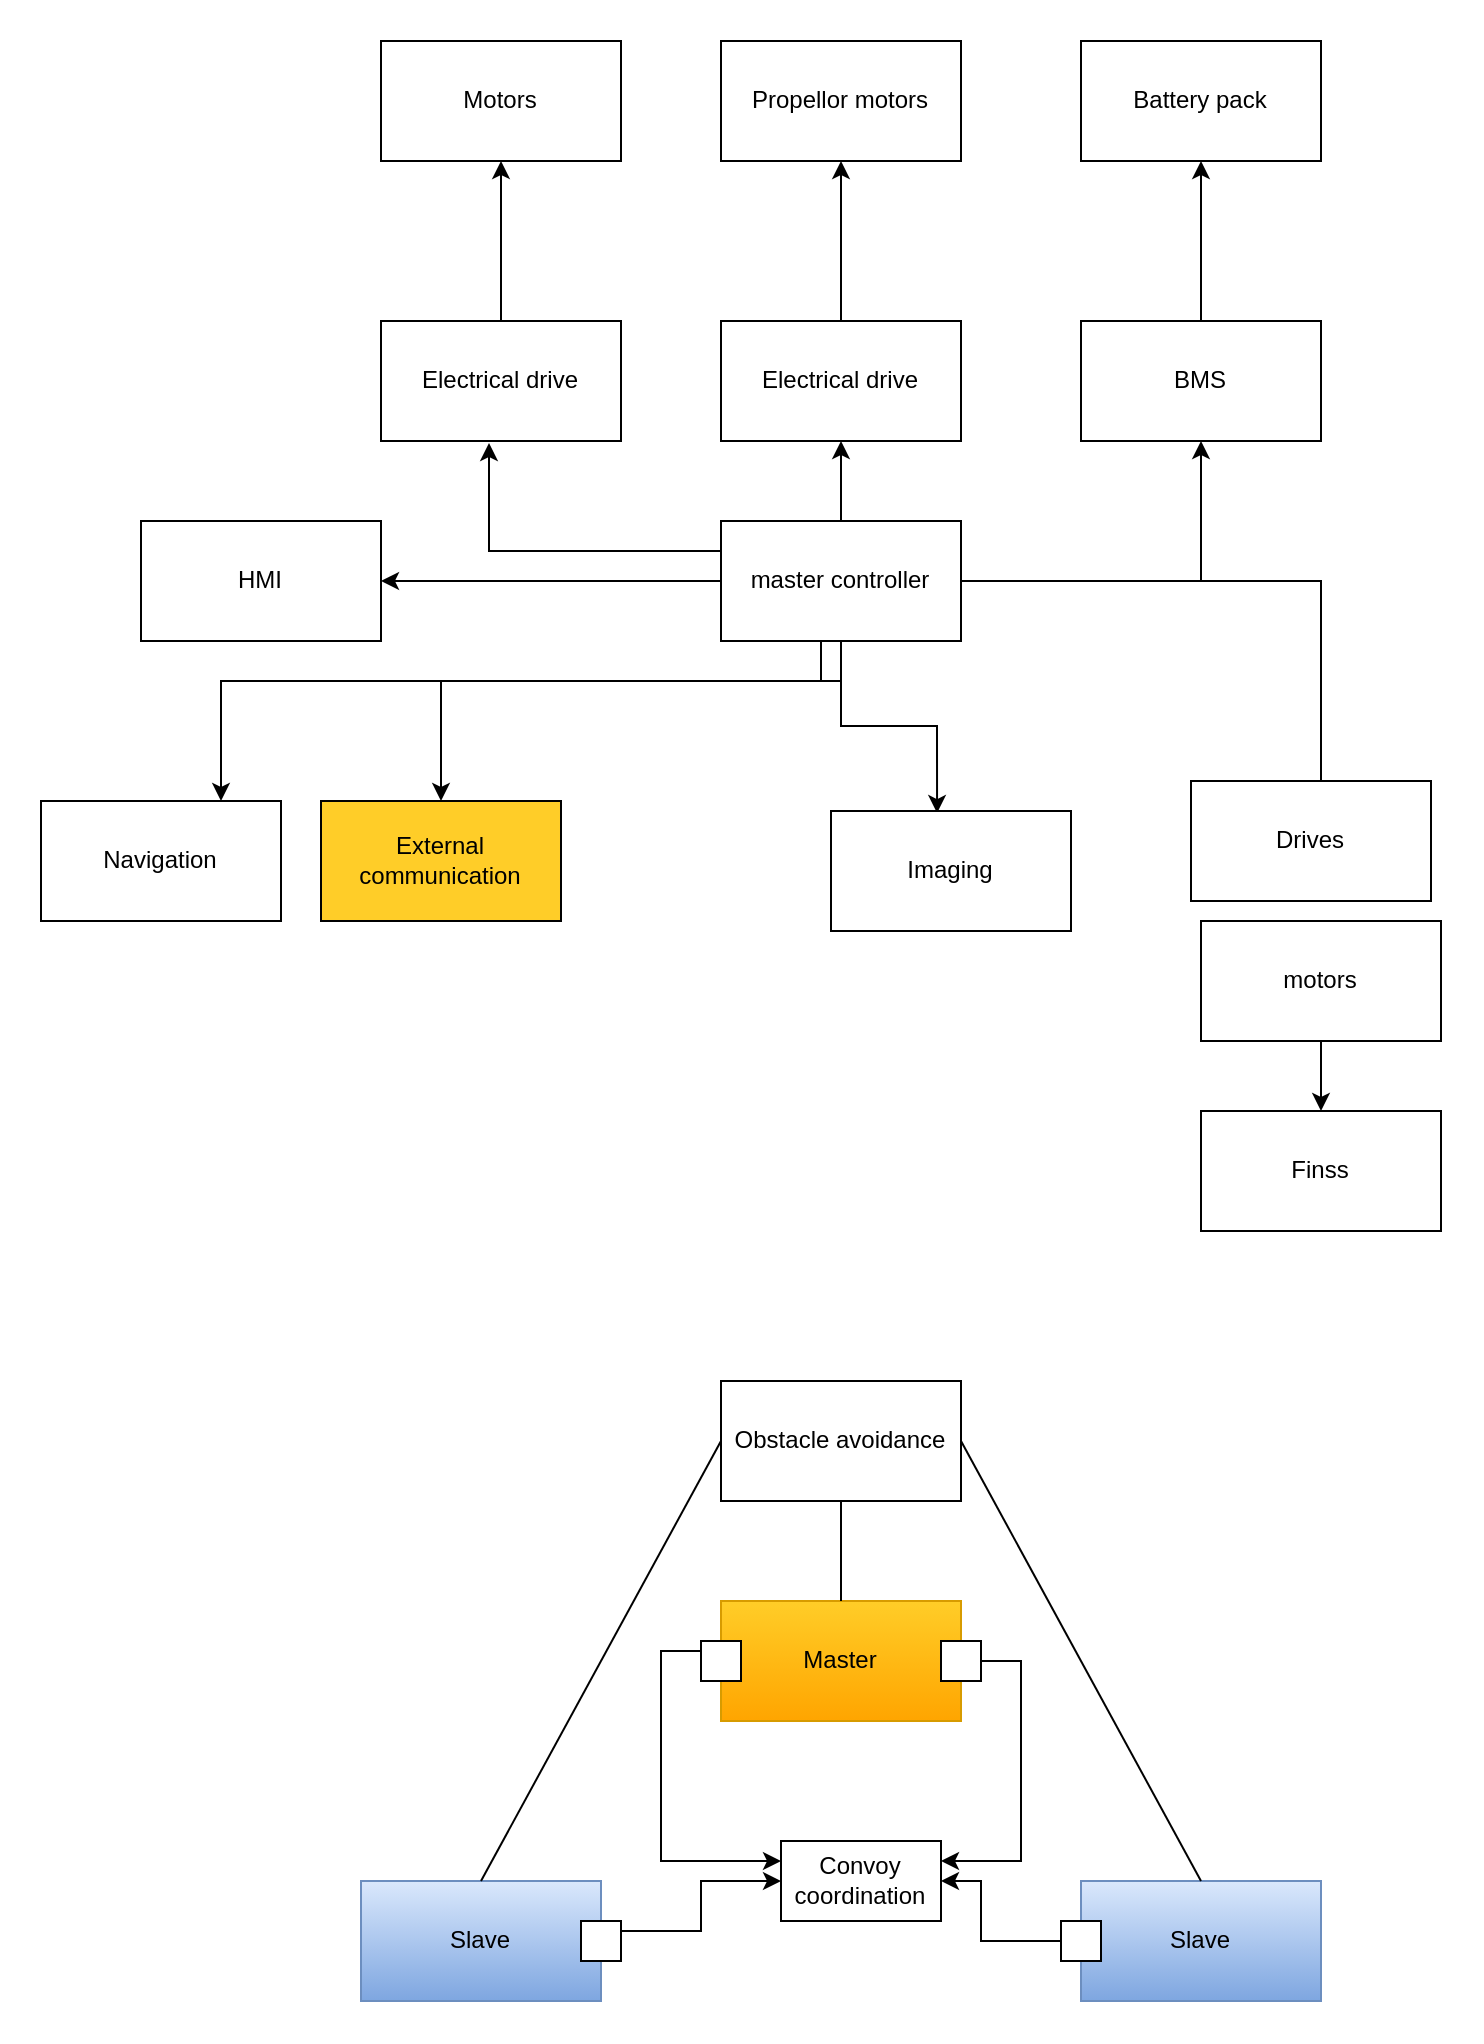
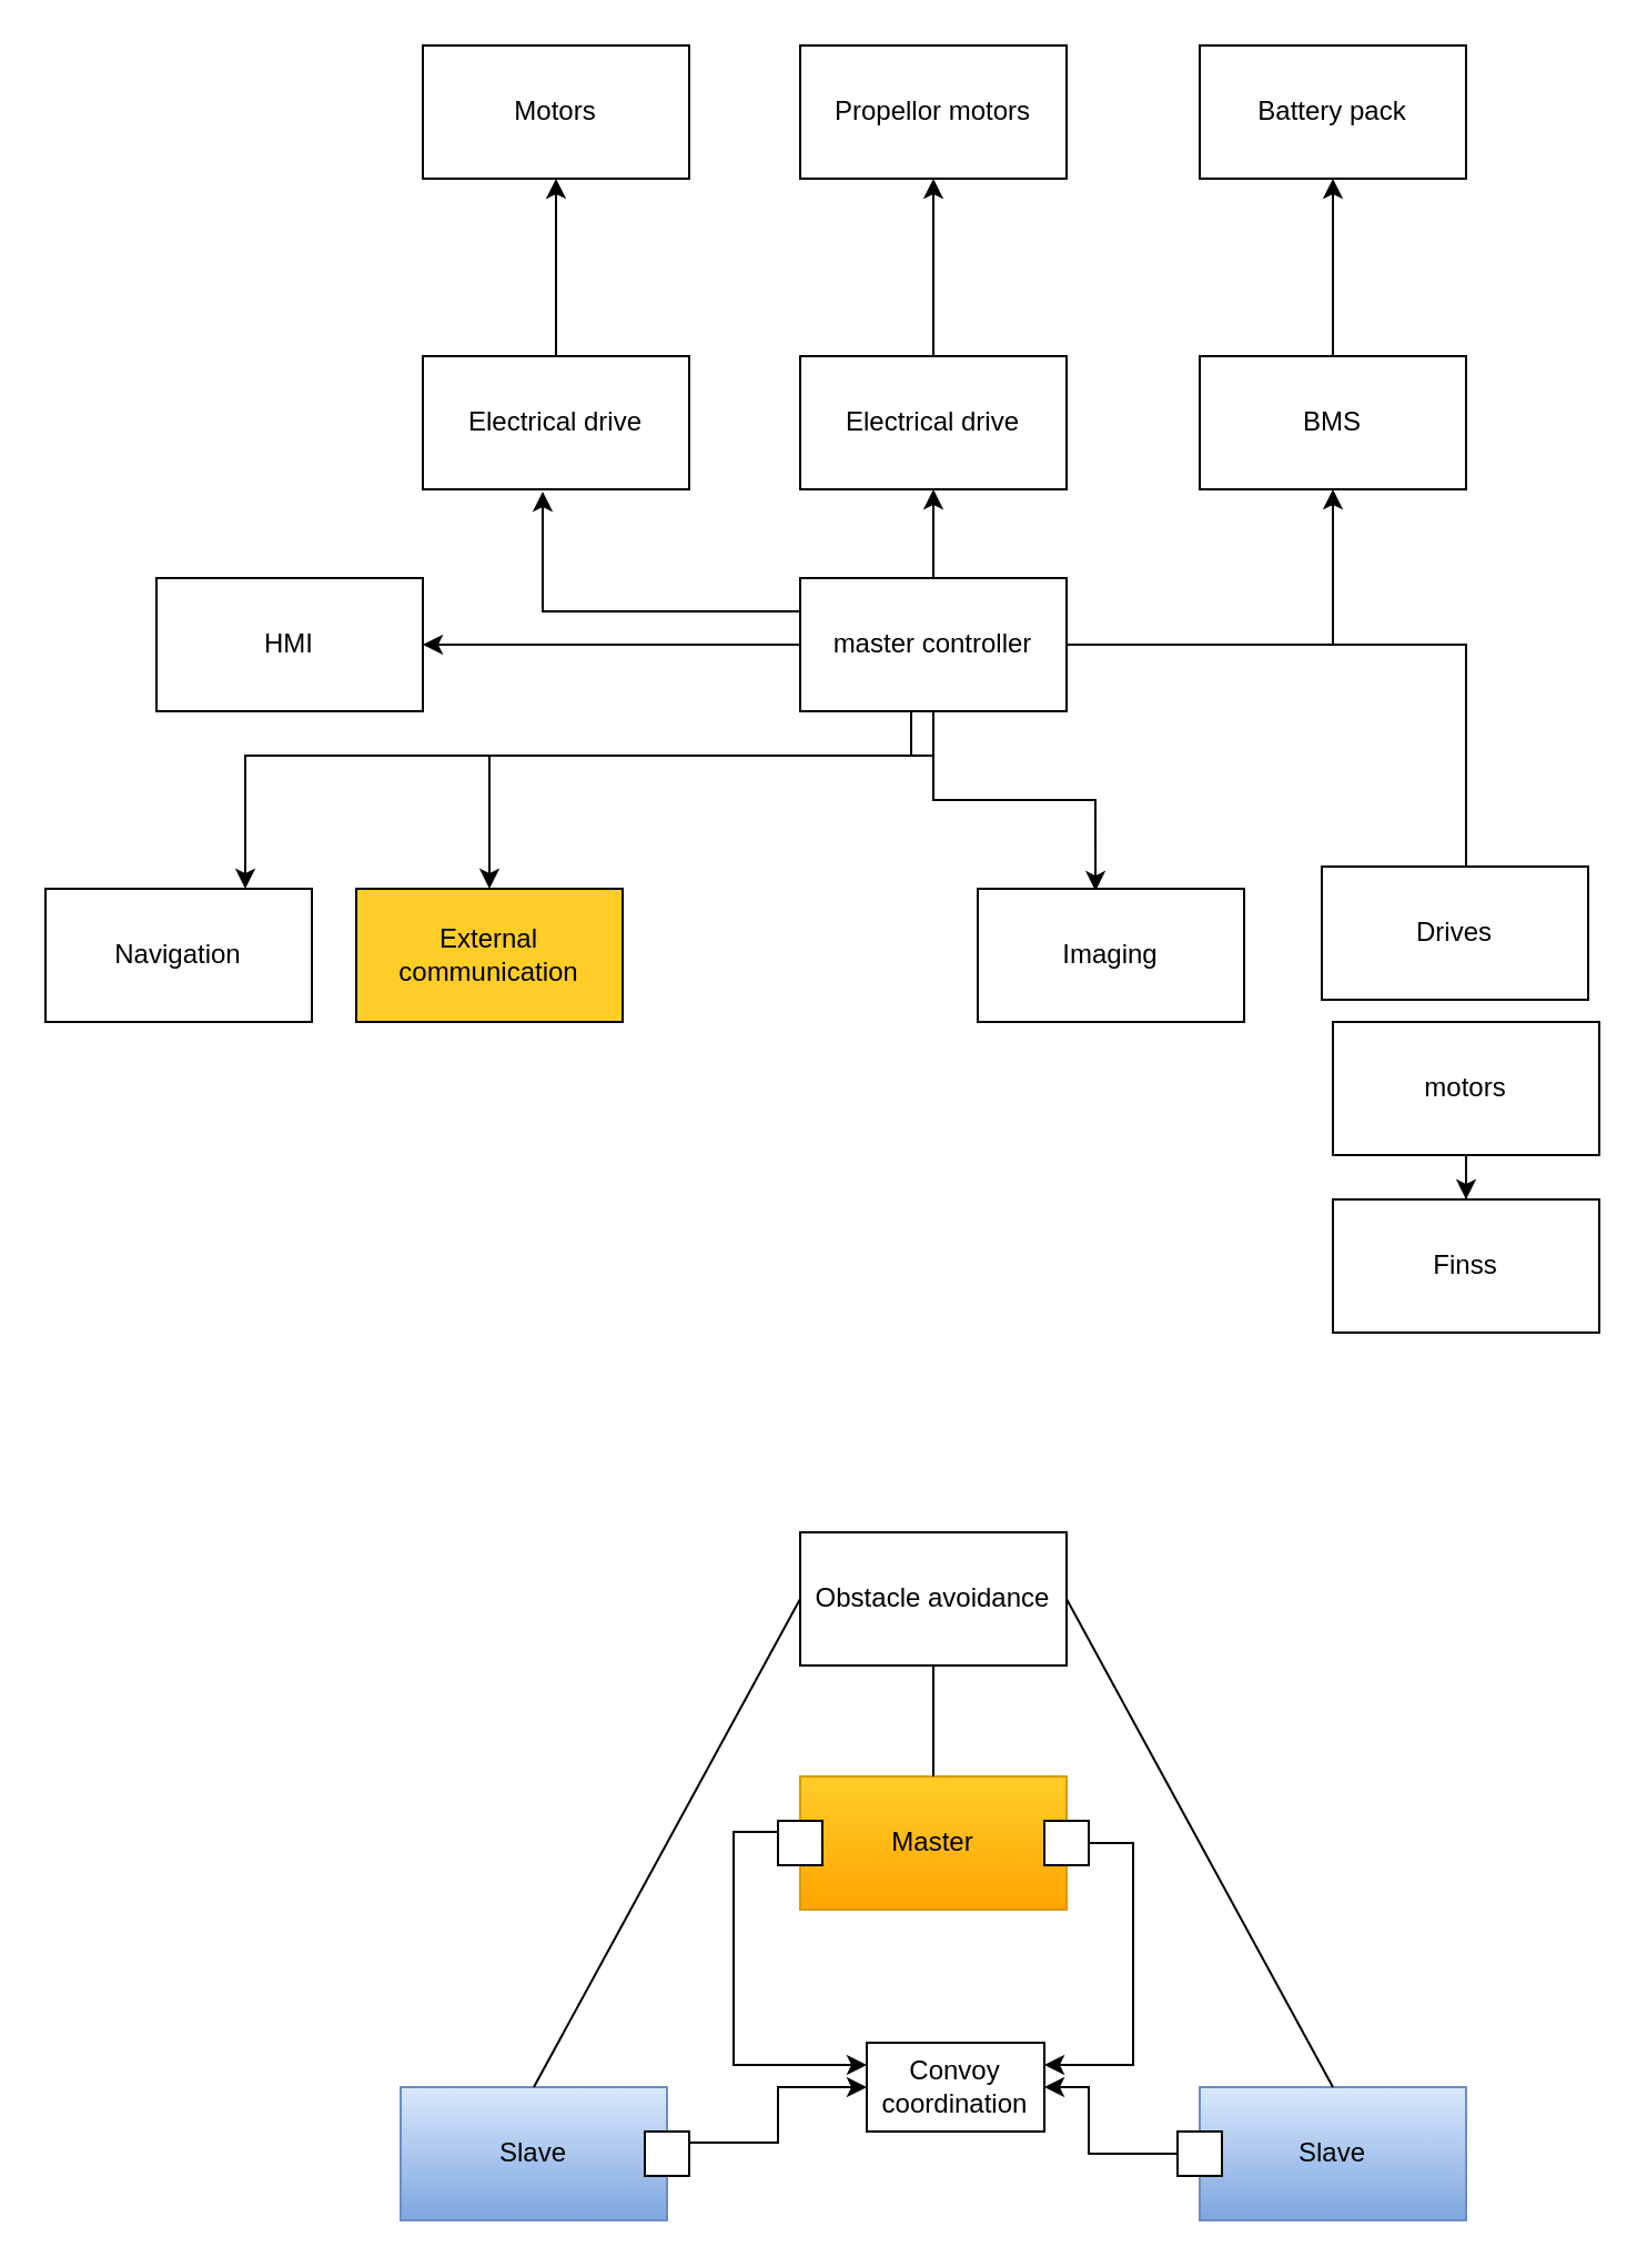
  <mxCell id="0" />
  <mxCell id="1" parent="0" />
  <mxCell id="2" value="" style="edgeStyle=orthogonalEdgeStyle;rounded=0;orthogonalLoop=1;jettySize=auto;html=1;" edge="1" parent="1" source="10" target="18"><mxGeometry relative="1" as="geometry" /></mxCell>
  <mxCell id="3" value="" style="edgeStyle=orthogonalEdgeStyle;rounded=0;orthogonalLoop=1;jettySize=auto;html=1;" edge="1" parent="1" source="10" target="17"><mxGeometry relative="1" as="geometry"><Array as="points"><mxPoint x="420" y="340" /><mxPoint x="220" y="340" /></Array></mxGeometry></mxCell>
  <mxCell id="4" value="" style="edgeStyle=orthogonalEdgeStyle;rounded=0;orthogonalLoop=1;jettySize=auto;html=1;" edge="1" parent="1" source="10" target="15"><mxGeometry relative="1" as="geometry" /></mxCell>
  <mxCell id="5" style="edgeStyle=orthogonalEdgeStyle;rounded=0;orthogonalLoop=1;jettySize=auto;html=1;exitX=0;exitY=0.25;exitDx=0;exitDy=0;entryX=0.45;entryY=1.017;entryDx=0;entryDy=0;entryPerimeter=0;" edge="1" parent="1" source="10" target="21"><mxGeometry relative="1" as="geometry" /></mxCell>
  <mxCell id="6" style="edgeStyle=orthogonalEdgeStyle;rounded=0;orthogonalLoop=1;jettySize=auto;html=1;exitX=0.5;exitY=1;exitDx=0;exitDy=0;entryX=0.442;entryY=0.017;entryDx=0;entryDy=0;entryPerimeter=0;" edge="1" parent="1" source="10" target="19"><mxGeometry relative="1" as="geometry" /></mxCell>
  <mxCell id="7" value="" style="edgeStyle=orthogonalEdgeStyle;rounded=0;orthogonalLoop=1;jettySize=auto;html=1;" edge="1" parent="1" source="10" target="12"><mxGeometry relative="1" as="geometry" /></mxCell>
  <mxCell id="8" style="edgeStyle=orthogonalEdgeStyle;rounded=0;orthogonalLoop=1;jettySize=auto;html=1;exitX=1;exitY=0.5;exitDx=0;exitDy=0;entryX=0.5;entryY=-0.167;entryDx=0;entryDy=0;entryPerimeter=0;" edge="1" parent="1" source="10" target="24"><mxGeometry relative="1" as="geometry" /></mxCell>
  <mxCell id="9" style="edgeStyle=orthogonalEdgeStyle;rounded=0;orthogonalLoop=1;jettySize=auto;html=1;entryX=0.75;entryY=0;entryDx=0;entryDy=0;" edge="1" parent="1" target="27"><mxGeometry relative="1" as="geometry"><mxPoint x="420" y="330" as="sourcePoint" /><Array as="points"><mxPoint x="420" y="290" /><mxPoint x="410" y="290" /><mxPoint x="410" y="340" /><mxPoint x="110" y="340" /></Array></mxGeometry></mxCell>
  <mxCell id="10" value="master controller" style="rounded=0;whiteSpace=wrap;html=1;" vertex="1" parent="1"><mxGeometry x="360" y="260" width="120" height="60" as="geometry" /></mxCell>
  <mxCell id="11" value="" style="edgeStyle=orthogonalEdgeStyle;rounded=0;orthogonalLoop=1;jettySize=auto;html=1;" edge="1" parent="1" source="12" target="13"><mxGeometry relative="1" as="geometry" /></mxCell>
  <mxCell id="12" value="BMS" style="rounded=0;whiteSpace=wrap;html=1;" vertex="1" parent="1"><mxGeometry x="540" y="160" width="120" height="60" as="geometry" /></mxCell>
  <mxCell id="13" value="Battery pack" style="rounded=0;whiteSpace=wrap;html=1;" vertex="1" parent="1"><mxGeometry x="540" y="20" width="120" height="60" as="geometry" /></mxCell>
  <mxCell id="14" value="" style="edgeStyle=orthogonalEdgeStyle;rounded=0;orthogonalLoop=1;jettySize=auto;html=1;" edge="1" parent="1" source="15" target="16"><mxGeometry relative="1" as="geometry" /></mxCell>
  <mxCell id="15" value="Electrical drive" style="rounded=0;whiteSpace=wrap;html=1;" vertex="1" parent="1"><mxGeometry x="360" y="160" width="120" height="60" as="geometry" /></mxCell>
  <mxCell id="16" value="Propellor motors" style="rounded=0;whiteSpace=wrap;html=1;" vertex="1" parent="1"><mxGeometry x="360" y="20" width="120" height="60" as="geometry" /></mxCell>
  <mxCell id="17" value="External communication" style="rounded=0;whiteSpace=wrap;html=1;fillColor=#ffcd28;" vertex="1" parent="1"><mxGeometry x="160" y="400" width="120" height="60" as="geometry" /></mxCell>
  <mxCell id="18" value="HMI" style="rounded=0;whiteSpace=wrap;html=1;" vertex="1" parent="1"><mxGeometry x="70" y="260" width="120" height="60" as="geometry" /></mxCell>
- <mxCell id="19" value="Imaging" style="rounded=0;whiteSpace=wrap;html=1;" vertex="1" parent="1"><mxGeometry x="415" y="405" width="120" height="60" as="geometry" /></mxCell>
+ <mxCell id="19" value="Imaging" style="rounded=0;whiteSpace=wrap;html=1;" vertex="1" parent="1"><mxGeometry x="440" y="400" width="120" height="60" as="geometry" /></mxCell>
  <mxCell id="20" value="" style="edgeStyle=orthogonalEdgeStyle;rounded=0;orthogonalLoop=1;jettySize=auto;html=1;" edge="1" parent="1" source="21" target="22"><mxGeometry relative="1" as="geometry" /></mxCell>
  <mxCell id="21" value="Electrical drive" style="rounded=0;whiteSpace=wrap;html=1;" vertex="1" parent="1"><mxGeometry x="190" y="160" width="120" height="60" as="geometry" /></mxCell>
  <mxCell id="22" value="Motors" style="rounded=0;whiteSpace=wrap;html=1;" vertex="1" parent="1"><mxGeometry x="190" y="20" width="120" height="60" as="geometry" /></mxCell>
  <mxCell id="23" value="" style="edgeStyle=orthogonalEdgeStyle;rounded=0;orthogonalLoop=1;jettySize=auto;html=1;" edge="1" parent="1" source="24" target="25"><mxGeometry relative="1" as="geometry" /></mxCell>
  <mxCell id="24" value="motors" style="rounded=0;whiteSpace=wrap;html=1;" vertex="1" parent="1"><mxGeometry x="600" y="460" width="120" height="60" as="geometry" /></mxCell>
- <mxCell id="25" value="Finss" style="rounded=0;whiteSpace=wrap;html=1;" vertex="1" parent="1"><mxGeometry x="600" y="555" width="120" height="60" as="geometry" /></mxCell>
+ <mxCell id="25" value="Finss" style="rounded=0;whiteSpace=wrap;html=1;" vertex="1" parent="1"><mxGeometry x="600" y="540" width="120" height="60" as="geometry" /></mxCell>
  <mxCell id="26" value="Drives" style="rounded=0;whiteSpace=wrap;html=1;" vertex="1" parent="1"><mxGeometry x="595" y="390" width="120" height="60" as="geometry" /></mxCell>
  <mxCell id="27" value="Navigation" style="rounded=0;whiteSpace=wrap;html=1;" vertex="1" parent="1"><mxGeometry x="20" y="400" width="120" height="60" as="geometry" /></mxCell>
  <mxCell id="28" value="Master" style="rounded=0;whiteSpace=wrap;html=1;gradientColor=#ffa500;fillColor=#ffcd28;strokeColor=#d79b00;" vertex="1" parent="1"><mxGeometry x="360" y="800" width="120" height="60" as="geometry" /></mxCell>
  <mxCell id="29" value="Slave" style="rounded=0;whiteSpace=wrap;html=1;gradientColor=#7ea6e0;fillColor=#dae8fc;strokeColor=#6c8ebf;" vertex="1" parent="1"><mxGeometry x="180" y="940" width="120" height="60" as="geometry" /></mxCell>
  <mxCell id="30" value="Slave" style="rounded=0;whiteSpace=wrap;html=1;gradientColor=#7ea6e0;fillColor=#dae8fc;strokeColor=#6c8ebf;" vertex="1" parent="1"><mxGeometry x="540" y="940" width="120" height="60" as="geometry" /></mxCell>
  <mxCell id="31" style="edgeStyle=orthogonalEdgeStyle;rounded=0;orthogonalLoop=1;jettySize=auto;html=1;exitX=1;exitY=0.25;exitDx=0;exitDy=0;entryX=0;entryY=0.5;entryDx=0;entryDy=0;" edge="1" parent="1" source="32" target="39"><mxGeometry relative="1" as="geometry" /></mxCell>
  <mxCell id="32" value="" style="rounded=0;whiteSpace=wrap;html=1;" vertex="1" parent="1"><mxGeometry x="290" y="960" width="20" height="20" as="geometry" /></mxCell>
  <mxCell id="33" style="edgeStyle=orthogonalEdgeStyle;rounded=0;orthogonalLoop=1;jettySize=auto;html=1;exitX=0;exitY=0.5;exitDx=0;exitDy=0;entryX=1;entryY=0.5;entryDx=0;entryDy=0;" edge="1" parent="1" source="34" target="39"><mxGeometry relative="1" as="geometry"><mxPoint x="466" y="1020" as="targetPoint" /><mxPoint x="500" y="980" as="sourcePoint" /><Array as="points"><mxPoint x="490" y="970" /><mxPoint x="490" y="940" /></Array></mxGeometry></mxCell>
  <mxCell id="34" value="" style="rounded=0;whiteSpace=wrap;html=1;" vertex="1" parent="1"><mxGeometry x="530" y="960" width="20" height="20" as="geometry" /></mxCell>
  <mxCell id="35" style="edgeStyle=orthogonalEdgeStyle;rounded=0;orthogonalLoop=1;jettySize=auto;html=1;exitX=0;exitY=0.25;exitDx=0;exitDy=0;entryX=0;entryY=0.25;entryDx=0;entryDy=0;" edge="1" parent="1" source="36" target="39"><mxGeometry relative="1" as="geometry" /></mxCell>
  <mxCell id="36" value="" style="rounded=0;whiteSpace=wrap;html=1;" vertex="1" parent="1"><mxGeometry x="350" y="820" width="20" height="20" as="geometry" /></mxCell>
  <mxCell id="37" style="edgeStyle=orthogonalEdgeStyle;rounded=0;orthogonalLoop=1;jettySize=auto;html=1;exitX=1;exitY=0.5;exitDx=0;exitDy=0;entryX=1;entryY=0.25;entryDx=0;entryDy=0;" edge="1" parent="1" source="38" target="39"><mxGeometry relative="1" as="geometry" /></mxCell>
  <mxCell id="38" value="" style="rounded=0;whiteSpace=wrap;html=1;" vertex="1" parent="1"><mxGeometry x="470" y="820" width="20" height="20" as="geometry" /></mxCell>
  <mxCell id="39" value="Convoy coordination" style="rounded=0;whiteSpace=wrap;html=1;" vertex="1" parent="1"><mxGeometry x="390" y="920" width="80" height="40" as="geometry" /></mxCell>
  <mxCell id="40" value="Obstacle avoidance" style="rounded=0;whiteSpace=wrap;html=1;" vertex="1" parent="1"><mxGeometry x="360" y="690" width="120" height="60" as="geometry" /></mxCell>
  <mxCell id="41" value="" style="endArrow=none;html=1;" edge="1" parent="1" source="28" target="40"><mxGeometry width="50" height="50" relative="1" as="geometry"><mxPoint x="400" y="840" as="sourcePoint" /><mxPoint x="450" y="790" as="targetPoint" /></mxGeometry></mxCell>
  <mxCell id="42" value="" style="endArrow=none;html=1;exitX=0.5;exitY=0;exitDx=0;exitDy=0;entryX=0;entryY=0.5;entryDx=0;entryDy=0;" edge="1" parent="1" source="29" target="40"><mxGeometry width="50" height="50" relative="1" as="geometry"><mxPoint x="400" y="840" as="sourcePoint" /><mxPoint x="450" y="790" as="targetPoint" /></mxGeometry></mxCell>
  <mxCell id="43" value="" style="endArrow=none;html=1;exitX=0.5;exitY=0;exitDx=0;exitDy=0;entryX=1;entryY=0.5;entryDx=0;entryDy=0;" edge="1" parent="1" source="30" target="40"><mxGeometry width="50" height="50" relative="1" as="geometry"><mxPoint x="560" y="870" as="sourcePoint" /><mxPoint x="450" y="790" as="targetPoint" /></mxGeometry></mxCell>
